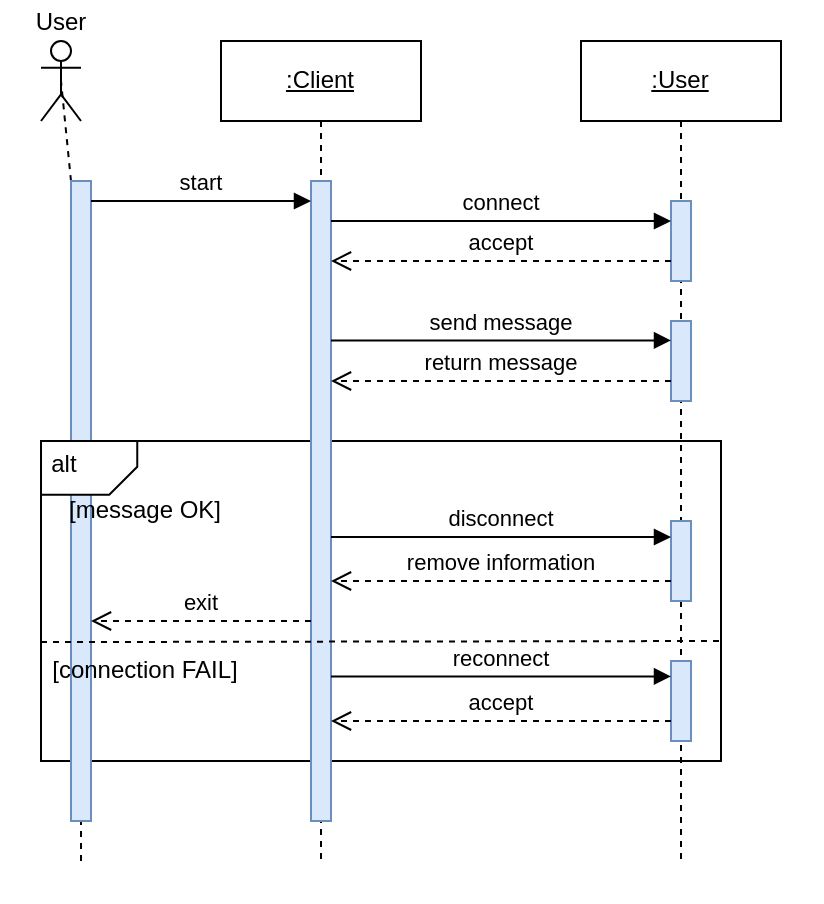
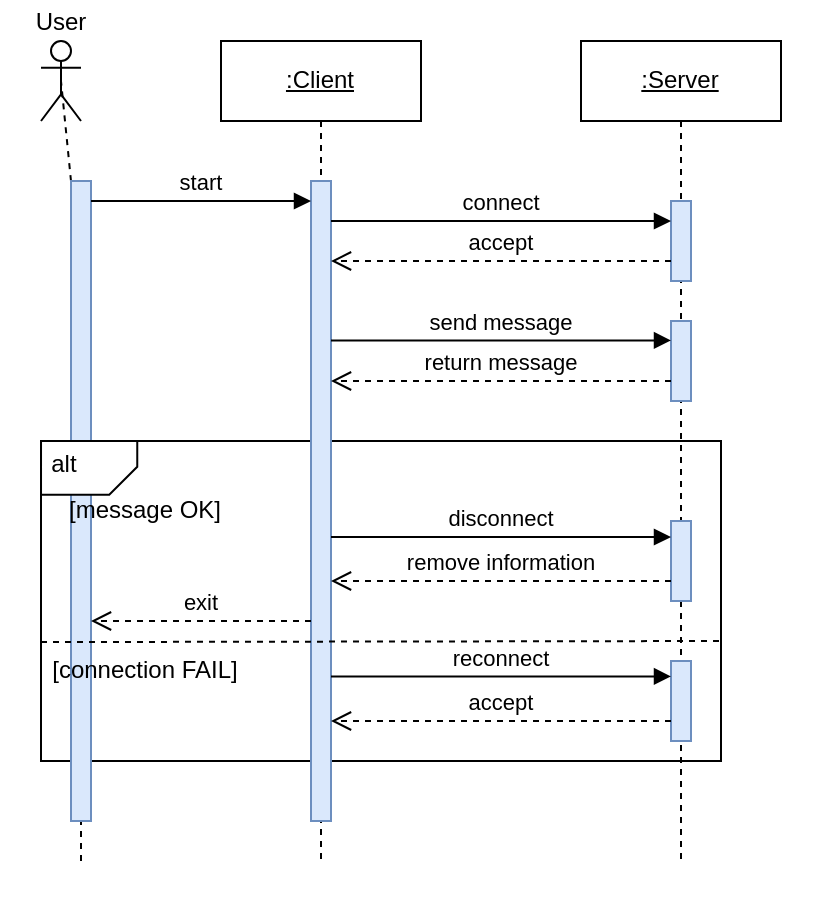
  <mxCell id="0" />
  <mxCell id="1" parent="0" />
  <mxCell id="2" value="" style="rounded=0;whiteSpace=wrap;html=1;" vertex="1" parent="1"><mxGeometry x="20" y="220" width="340" height="160" as="geometry" /></mxCell>
  <mxCell id="3" value="&lt;u&gt;:Client&lt;/u&gt;" style="shape=umlLifeline;perimeter=lifelinePerimeter;whiteSpace=wrap;html=1;container=0;dropTarget=0;collapsible=0;recursiveResize=0;outlineConnect=0;portConstraint=eastwest;newEdgeStyle={&quot;edgeStyle&quot;:&quot;elbowEdgeStyle&quot;,&quot;elbow&quot;:&quot;vertical&quot;,&quot;curved&quot;:0,&quot;rounded&quot;:0};" parent="1" vertex="1"><mxGeometry x="110" y="20" width="100" height="410" as="geometry" /></mxCell>
  <mxCell id="4" value="" style="html=1;points=[];perimeter=orthogonalPerimeter;outlineConnect=0;targetShapes=umlLifeline;portConstraint=eastwest;newEdgeStyle={&quot;edgeStyle&quot;:&quot;elbowEdgeStyle&quot;,&quot;elbow&quot;:&quot;vertical&quot;,&quot;curved&quot;:0,&quot;rounded&quot;:0};fillColor=#dae8fc;strokeColor=#6c8ebf;" parent="3" vertex="1"><mxGeometry x="45" y="70" width="10" height="320" as="geometry" /></mxCell>
- <mxCell id="5" value="&lt;u&gt;:User&lt;/u&gt;" style="shape=umlLifeline;perimeter=lifelinePerimeter;whiteSpace=wrap;html=1;container=0;dropTarget=0;collapsible=0;recursiveResize=0;outlineConnect=0;portConstraint=eastwest;newEdgeStyle={&quot;edgeStyle&quot;:&quot;elbowEdgeStyle&quot;,&quot;elbow&quot;:&quot;vertical&quot;,&quot;curved&quot;:0,&quot;rounded&quot;:0};" parent="1" vertex="1"><mxGeometry x="290" y="20" width="100" height="410" as="geometry" /></mxCell>
+ <mxCell id="5" value="&lt;u&gt;:Server&lt;/u&gt;" style="shape=umlLifeline;perimeter=lifelinePerimeter;whiteSpace=wrap;html=1;container=0;dropTarget=0;collapsible=0;recursiveResize=0;outlineConnect=0;portConstraint=eastwest;newEdgeStyle={&quot;edgeStyle&quot;:&quot;elbowEdgeStyle&quot;,&quot;elbow&quot;:&quot;vertical&quot;,&quot;curved&quot;:0,&quot;rounded&quot;:0};" parent="1" vertex="1"><mxGeometry x="290" y="20" width="100" height="410" as="geometry" /></mxCell>
  <mxCell id="6" value="" style="html=1;points=[];perimeter=orthogonalPerimeter;outlineConnect=0;targetShapes=umlLifeline;portConstraint=eastwest;newEdgeStyle={&quot;edgeStyle&quot;:&quot;elbowEdgeStyle&quot;,&quot;elbow&quot;:&quot;vertical&quot;,&quot;curved&quot;:0,&quot;rounded&quot;:0};fillColor=#dae8fc;strokeColor=#6c8ebf;" parent="5" vertex="1"><mxGeometry x="45" y="80" width="10" height="40" as="geometry" /></mxCell>
  <mxCell id="7" value="" style="html=1;points=[];perimeter=orthogonalPerimeter;outlineConnect=0;targetShapes=umlLifeline;portConstraint=eastwest;newEdgeStyle={&quot;edgeStyle&quot;:&quot;elbowEdgeStyle&quot;,&quot;elbow&quot;:&quot;vertical&quot;,&quot;curved&quot;:0,&quot;rounded&quot;:0};fillColor=#dae8fc;strokeColor=#6c8ebf;" vertex="1" parent="5"><mxGeometry x="45" y="140" width="10" height="40" as="geometry" /></mxCell>
  <mxCell id="8" value="" style="html=1;points=[];perimeter=orthogonalPerimeter;outlineConnect=0;targetShapes=umlLifeline;portConstraint=eastwest;newEdgeStyle={&quot;edgeStyle&quot;:&quot;elbowEdgeStyle&quot;,&quot;elbow&quot;:&quot;vertical&quot;,&quot;curved&quot;:0,&quot;rounded&quot;:0};fillColor=#dae8fc;strokeColor=#6c8ebf;" vertex="1" parent="5"><mxGeometry x="45" y="240" width="10" height="40" as="geometry" /></mxCell>
  <mxCell id="9" value="connect" style="html=1;verticalAlign=bottom;endArrow=block;edgeStyle=elbowEdgeStyle;elbow=horizontal;curved=0;rounded=0;" parent="1" edge="1"><mxGeometry relative="1" as="geometry"><mxPoint x="165" y="110" as="sourcePoint" /><Array as="points"><mxPoint x="170" y="110" /></Array><mxPoint x="335" y="110" as="targetPoint" /><mxPoint as="offset" /></mxGeometry></mxCell>
  <mxCell id="10" value="accept" style="html=1;verticalAlign=bottom;endArrow=open;dashed=1;endSize=8;edgeStyle=elbowEdgeStyle;elbow=vertical;curved=0;rounded=0;" parent="1" edge="1"><mxGeometry x="0.003" relative="1" as="geometry"><mxPoint x="165" y="130" as="targetPoint" /><Array as="points"><mxPoint x="175" y="130" /></Array><mxPoint x="335" y="130" as="sourcePoint" /><mxPoint as="offset" /></mxGeometry></mxCell>
  <mxCell id="11" value="User" style="shape=umlActor;verticalLabelPosition=top;verticalAlign=bottom;html=1;outlineConnect=0;labelPosition=center;align=center;" vertex="1" parent="1"><mxGeometry x="20" y="20" width="20" height="40" as="geometry" /></mxCell>
  <mxCell id="12" value="" style="endArrow=none;dashed=1;html=1;rounded=0;entryX=0.5;entryY=0.5;entryDx=0;entryDy=0;entryPerimeter=0;" edge="1" parent="1" source="14" target="11"><mxGeometry width="50" height="50" relative="1" as="geometry"><mxPoint x="40" y="320" as="sourcePoint" /><mxPoint x="100" y="120" as="targetPoint" /></mxGeometry></mxCell>
  <mxCell id="13" value="" style="endArrow=none;dashed=1;html=1;rounded=0;entryX=0.5;entryY=0.5;entryDx=0;entryDy=0;entryPerimeter=0;" edge="1" parent="1" target="14"><mxGeometry width="50" height="50" relative="1" as="geometry"><mxPoint x="40" y="430" as="sourcePoint" /><mxPoint x="40" y="50" as="targetPoint" /></mxGeometry></mxCell>
  <mxCell id="14" value="" style="html=1;points=[];perimeter=orthogonalPerimeter;outlineConnect=0;targetShapes=umlLifeline;portConstraint=eastwest;newEdgeStyle={&quot;edgeStyle&quot;:&quot;elbowEdgeStyle&quot;,&quot;elbow&quot;:&quot;vertical&quot;,&quot;curved&quot;:0,&quot;rounded&quot;:0};fillColor=#dae8fc;strokeColor=#6c8ebf;" vertex="1" parent="1"><mxGeometry x="35" y="90" width="10" height="320" as="geometry" /></mxCell>
  <mxCell id="15" value="start" style="html=1;verticalAlign=bottom;endArrow=block;edgeStyle=elbowEdgeStyle;elbow=horizontal;curved=0;rounded=0;" edge="1" parent="1" target="4"><mxGeometry relative="1" as="geometry"><mxPoint x="45" y="100" as="sourcePoint" /><Array as="points"><mxPoint x="50" y="100" /></Array><mxPoint x="150" y="100" as="targetPoint" /><mxPoint as="offset" /></mxGeometry></mxCell>
  <mxCell id="16" value="exit" style="html=1;verticalAlign=bottom;endArrow=open;dashed=1;endSize=8;edgeStyle=elbowEdgeStyle;elbow=vertical;curved=0;rounded=0;" edge="1" parent="1"><mxGeometry relative="1" as="geometry"><mxPoint x="45" y="310" as="targetPoint" /><Array as="points"><mxPoint x="65" y="310" /></Array><mxPoint x="155" y="310" as="sourcePoint" /></mxGeometry></mxCell>
  <mxCell id="17" value="send message" style="html=1;verticalAlign=bottom;endArrow=block;edgeStyle=elbowEdgeStyle;elbow=horizontal;curved=0;rounded=0;" edge="1" parent="1" source="4" target="7"><mxGeometry relative="1" as="geometry"><mxPoint x="175" y="169.71" as="sourcePoint" /><Array as="points"><mxPoint x="180" y="169.71" /></Array><mxPoint x="330" y="170" as="targetPoint" /><mxPoint as="offset" /></mxGeometry></mxCell>
  <mxCell id="18" value="return message" style="html=1;verticalAlign=bottom;endArrow=open;dashed=1;endSize=8;edgeStyle=elbowEdgeStyle;elbow=vertical;curved=0;rounded=0;" edge="1" parent="1" source="7" target="4"><mxGeometry x="0.001" relative="1" as="geometry"><mxPoint x="170" y="190" as="targetPoint" /><Array as="points"><mxPoint x="180" y="190" /></Array><mxPoint x="330" y="190" as="sourcePoint" /><mxPoint as="offset" /></mxGeometry></mxCell>
  <mxCell id="19" value="&lt;div style=&quot;padding-right: 0px; padding-left: 0px; padding-bottom: 0px;&quot;&gt;&lt;span style=&quot;background-color: initial;&quot;&gt;alt&lt;/span&gt;&lt;/div&gt;" style="shape=card;whiteSpace=wrap;html=1;flipV=1;rotation=-90;align=center;textDirection=vertical-lr;spacingLeft=1;spacingBottom=23;size=14;" vertex="1" parent="1"><mxGeometry x="30.63" y="209.39" width="26.88" height="48.12" as="geometry" /></mxCell>
  <mxCell id="20" value="[message OK]" style="text;html=1;align=center;verticalAlign=middle;whiteSpace=wrap;rounded=0;" vertex="1" parent="1"><mxGeometry x="20" y="240" width="105" height="30" as="geometry" /></mxCell>
  <mxCell id="21" value="" style="endArrow=none;dashed=1;html=1;rounded=0;exitX=0.001;exitY=0.607;exitDx=0;exitDy=0;exitPerimeter=0;entryX=1.001;entryY=0.604;entryDx=0;entryDy=0;entryPerimeter=0;" edge="1" parent="1"><mxGeometry width="50" height="50" relative="1" as="geometry"><mxPoint x="20" y="320.54" as="sourcePoint" /><mxPoint x="360" y="320" as="targetPoint" /></mxGeometry></mxCell>
  <mxCell id="22" value="[connection FAIL]" style="text;html=1;align=center;verticalAlign=middle;whiteSpace=wrap;rounded=0;" vertex="1" parent="1"><mxGeometry x="20" y="320" width="105" height="30" as="geometry" /></mxCell>
  <mxCell id="23" value="disconnect" style="html=1;verticalAlign=bottom;endArrow=block;edgeStyle=elbowEdgeStyle;elbow=horizontal;curved=0;rounded=0;" edge="1" parent="1"><mxGeometry x="-0.005" relative="1" as="geometry"><mxPoint x="165" y="268" as="sourcePoint" /><Array as="points"><mxPoint x="180" y="267.71" /></Array><mxPoint x="335" y="268" as="targetPoint" /><mxPoint as="offset" /></mxGeometry></mxCell>
  <mxCell id="24" value="remove information" style="html=1;verticalAlign=bottom;endArrow=open;dashed=1;endSize=8;edgeStyle=elbowEdgeStyle;elbow=vertical;curved=0;rounded=0;" edge="1" parent="1" source="8" target="4"><mxGeometry x="0.003" relative="1" as="geometry"><mxPoint x="170" y="290" as="targetPoint" /><Array as="points"><mxPoint x="170" y="290" /></Array><mxPoint x="330" y="290" as="sourcePoint" /><mxPoint as="offset" /></mxGeometry></mxCell>
  <mxCell id="25" value="" style="html=1;points=[];perimeter=orthogonalPerimeter;outlineConnect=0;targetShapes=umlLifeline;portConstraint=eastwest;newEdgeStyle={&quot;edgeStyle&quot;:&quot;elbowEdgeStyle&quot;,&quot;elbow&quot;:&quot;vertical&quot;,&quot;curved&quot;:0,&quot;rounded&quot;:0};fillColor=#dae8fc;strokeColor=#6c8ebf;" vertex="1" parent="1"><mxGeometry x="335" y="330" width="10" height="40" as="geometry" /></mxCell>
  <mxCell id="26" value="reconnect" style="html=1;verticalAlign=bottom;endArrow=block;edgeStyle=elbowEdgeStyle;elbow=horizontal;curved=0;rounded=0;" edge="1" parent="1"><mxGeometry x="-0.005" relative="1" as="geometry"><mxPoint x="165" y="337.71" as="sourcePoint" /><Array as="points"><mxPoint x="180" y="337.42" /></Array><mxPoint x="335" y="337.71" as="targetPoint" /><mxPoint as="offset" /></mxGeometry></mxCell>
  <mxCell id="27" value="accept" style="html=1;verticalAlign=bottom;endArrow=open;dashed=1;endSize=8;edgeStyle=elbowEdgeStyle;elbow=vertical;curved=0;rounded=0;" edge="1" parent="1"><mxGeometry x="0.003" relative="1" as="geometry"><mxPoint x="165" y="360" as="targetPoint" /><Array as="points"><mxPoint x="170" y="360" /></Array><mxPoint x="335" y="360" as="sourcePoint" /><mxPoint as="offset" /></mxGeometry></mxCell>
